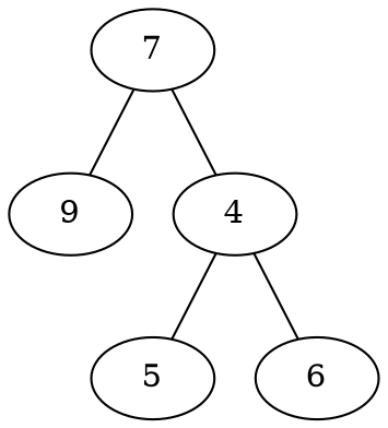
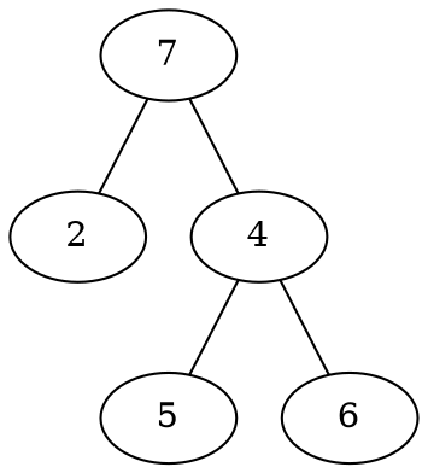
  graph {
    n1 [label=7]
-   n2 [label=9]
+   n2 [label=2]
    n3 [label=4]
    n4 [label=5]
    n5 [label=6]
    n1 -- n2
    n1 -- n3
    n3 -- n4
    n3 -- n5
  }
